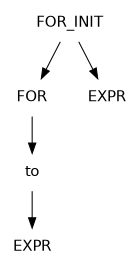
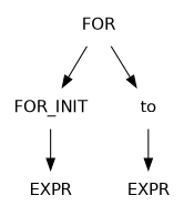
  digraph {
    fontname="DejaVu Sans"
    ordering=out
    node [fontname="DejaVu Sans" shape=plaintext]
    edge [fontname="DejaVu Sans"]
    n1 [label=EXPR]
    FOR
    FOR_INIT
    to
    EXPR
-   FOR_INIT -> FOR
+   FOR -> FOR_INIT
    FOR -> to
    FOR_INIT -> EXPR
    to -> n1
  }
